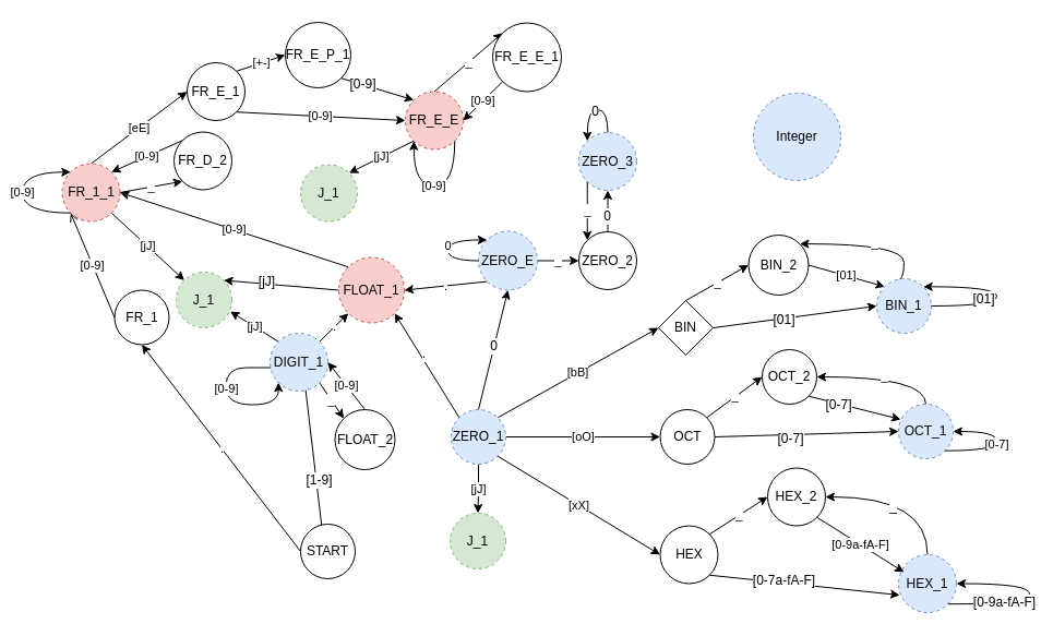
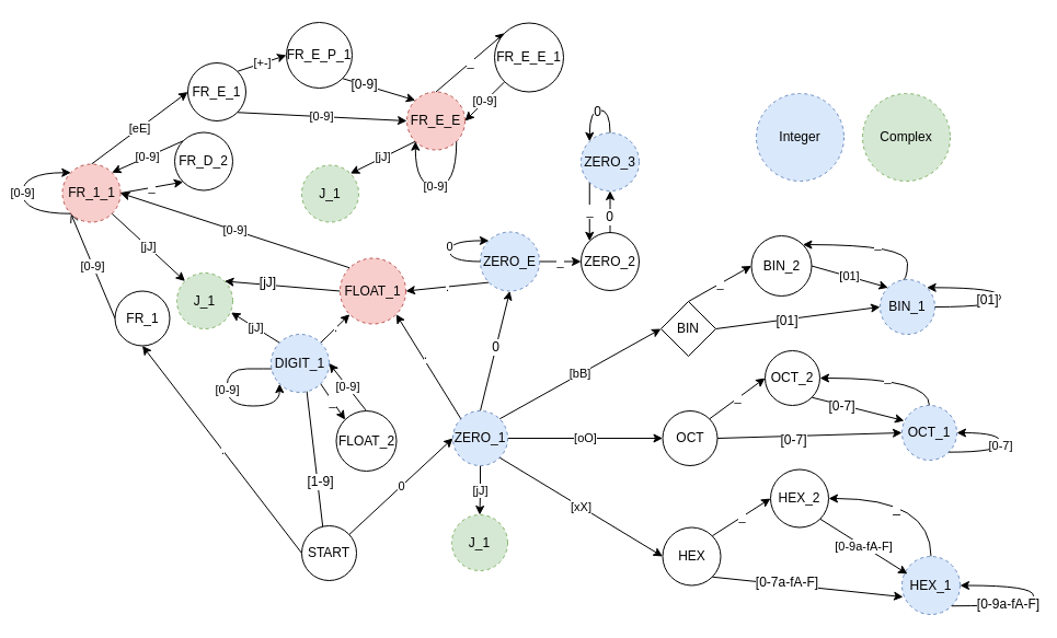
  <mxCell id="0" />
  <mxCell id="1" parent="0" />
+ <mxCell id="2" value="0" style="rounded=0;orthogonalLoop=1;jettySize=auto;html=1;entryX=0;entryY=0.5;entryDx=0;entryDy=0;" parent="1" source="6" target="16" edge="1"><mxGeometry relative="1" as="geometry" /></mxCell>
  <mxCell id="3" style="edgeStyle=none;rounded=0;orthogonalLoop=1;jettySize=auto;html=1;exitX=0.5;exitY=1;exitDx=0;exitDy=0;entryX=0.5;entryY=0;entryDx=0;entryDy=0;" parent="1" source="6" target="21" edge="1"><mxGeometry relative="1" as="geometry" /></mxCell>
  <mxCell id="4" value="[1-9]" style="text;html=1;resizable=0;points=[];align=center;verticalAlign=middle;labelBackgroundColor=#ffffff;" parent="3" vertex="1" connectable="0"><mxGeometry x="-0.195" y="-2" relative="1" as="geometry"><mxPoint as="offset" /></mxGeometry></mxCell>
  <mxCell id="5" value="." style="edgeStyle=none;rounded=0;orthogonalLoop=1;jettySize=auto;html=1;exitX=0;exitY=0.5;exitDx=0;exitDy=0;entryX=0.5;entryY=1;entryDx=0;entryDy=0;" parent="1" source="6" target="60" edge="1"><mxGeometry relative="1" as="geometry" /></mxCell>
  <mxCell id="6" value="START&lt;br&gt;" style="ellipse;whiteSpace=wrap;html=1;aspect=fixed;" parent="1" vertex="1"><mxGeometry x="275" y="480" width="50" height="50" as="geometry" /></mxCell>
  <mxCell id="7" value="[bB]" style="edgeStyle=none;rounded=0;orthogonalLoop=1;jettySize=auto;html=1;exitX=1;exitY=0;exitDx=0;exitDy=0;entryX=0;entryY=0.5;entryDx=0;entryDy=0;" parent="1" source="16" target="25" edge="1"><mxGeometry relative="1" as="geometry" /></mxCell>
  <mxCell id="8" value="[oO]" style="edgeStyle=none;rounded=0;orthogonalLoop=1;jettySize=auto;html=1;entryX=0;entryY=0.5;entryDx=0;entryDy=0;" parent="1" source="16" target="29" edge="1"><mxGeometry relative="1" as="geometry" /></mxCell>
  <mxCell id="9" value="[xX]" style="edgeStyle=none;rounded=0;orthogonalLoop=1;jettySize=auto;html=1;exitX=1;exitY=1;exitDx=0;exitDy=0;entryX=0;entryY=0.5;entryDx=0;entryDy=0;" parent="1" source="16" target="33" edge="1"><mxGeometry relative="1" as="geometry" /></mxCell>
  <mxCell id="10" value="." style="rounded=0;orthogonalLoop=1;jettySize=auto;html=1;exitX=0;exitY=1;exitDx=0;exitDy=0;entryX=1;entryY=0.5;entryDx=0;entryDy=0;" parent="1" source="85" target="56" edge="1"><mxGeometry relative="1" as="geometry" /></mxCell>
  <mxCell id="11" style="rounded=0;orthogonalLoop=1;jettySize=auto;html=1;exitX=0.5;exitY=0;exitDx=0;exitDy=0;entryX=0.5;entryY=1;entryDx=0;entryDy=0;" parent="1" source="16" target="85" edge="1"><mxGeometry relative="1" as="geometry" /></mxCell>
  <mxCell id="12" value="0" style="text;html=1;resizable=0;points=[];align=center;verticalAlign=middle;labelBackgroundColor=#ffffff;" parent="11" vertex="1" connectable="0"><mxGeometry x="0.058" y="1" relative="1" as="geometry"><mxPoint as="offset" /></mxGeometry></mxCell>
  <mxCell id="13" style="rounded=0;orthogonalLoop=1;jettySize=auto;html=1;exitX=0;exitY=0;exitDx=0;exitDy=0;entryX=1;entryY=1;entryDx=0;entryDy=0;" parent="1" source="16" target="56" edge="1"><mxGeometry relative="1" as="geometry" /></mxCell>
  <mxCell id="14" value="." style="text;html=1;resizable=0;points=[];align=center;verticalAlign=middle;labelBackgroundColor=#ffffff;" parent="13" vertex="1" connectable="0"><mxGeometry x="0.193" y="-3" relative="1" as="geometry"><mxPoint as="offset" /></mxGeometry></mxCell>
  <mxCell id="15" value="[jJ]" style="edgeStyle=orthogonalEdgeStyle;rounded=0;orthogonalLoop=1;jettySize=auto;html=1;exitX=0.5;exitY=1;exitDx=0;exitDy=0;entryX=0.5;entryY=0;entryDx=0;entryDy=0;" edge="1" parent="1" source="16" target="94"><mxGeometry relative="1" as="geometry" /></mxCell>
  <mxCell id="16" value="ZERO_1&lt;br&gt;" style="ellipse;whiteSpace=wrap;html=1;aspect=fixed;dashed=1;fillColor=#dae8fc;strokeColor=#6c8ebf;" parent="1" vertex="1"><mxGeometry x="413" y="375" width="50" height="50" as="geometry" /></mxCell>
  <mxCell id="17" value="[0-9]" style="edgeStyle=orthogonalEdgeStyle;curved=1;rounded=0;orthogonalLoop=1;jettySize=auto;html=1;exitX=0;exitY=1;exitDx=0;exitDy=0;entryX=0;entryY=1;entryDx=0;entryDy=0;" parent="1" source="21" target="21" edge="1"><mxGeometry relative="1" as="geometry"><mxPoint x="206.5" y="415" as="targetPoint" /><Array as="points"><mxPoint x="243.5" y="336.5" /><mxPoint x="206.5" y="336.5" /><mxPoint x="206.5" y="370.5" /><mxPoint x="243.5" y="370.5" /></Array></mxGeometry></mxCell>
  <mxCell id="18" value="_" style="rounded=0;orthogonalLoop=1;jettySize=auto;html=1;exitX=1;exitY=1;exitDx=0;exitDy=0;entryX=0;entryY=0;entryDx=0;entryDy=0;" parent="1" source="21" target="58" edge="1"><mxGeometry relative="1" as="geometry" /></mxCell>
  <mxCell id="19" value="." style="rounded=0;orthogonalLoop=1;jettySize=auto;html=1;exitX=1;exitY=0;exitDx=0;exitDy=0;entryX=0;entryY=1;entryDx=0;entryDy=0;" parent="1" source="21" target="56" edge="1"><mxGeometry relative="1" as="geometry" /></mxCell>
  <mxCell id="20" value="[jJ]" style="edgeStyle=none;rounded=0;orthogonalLoop=1;jettySize=auto;html=1;exitX=0;exitY=0;exitDx=0;exitDy=0;entryX=0.971;entryY=0.706;entryDx=0;entryDy=0;entryPerimeter=0;" parent="1" source="21" target="79" edge="1"><mxGeometry relative="1" as="geometry" /></mxCell>
  <mxCell id="21" value="DIGIT_1" style="ellipse;whiteSpace=wrap;html=1;aspect=fixed;dashed=1;fillColor=#dae8fc;strokeColor=#6c8ebf;" parent="1" vertex="1"><mxGeometry x="247" y="305" width="53" height="53" as="geometry" /></mxCell>
  <mxCell id="22" value="_" style="edgeStyle=none;rounded=0;orthogonalLoop=1;jettySize=auto;html=1;exitX=0.5;exitY=0;exitDx=0;exitDy=0;entryX=0;entryY=0.5;entryDx=0;entryDy=0;" parent="1" source="25" target="37" edge="1"><mxGeometry relative="1" as="geometry" /></mxCell>
  <mxCell id="23" style="edgeStyle=none;rounded=0;orthogonalLoop=1;jettySize=auto;html=1;exitX=1;exitY=0.5;exitDx=0;exitDy=0;entryX=0;entryY=0.5;entryDx=0;entryDy=0;" parent="1" source="25" target="35" edge="1"><mxGeometry relative="1" as="geometry" /></mxCell>
  <mxCell id="24" value="[01]" style="text;html=1;resizable=0;points=[];align=center;verticalAlign=middle;labelBackgroundColor=#ffffff;" parent="23" vertex="1" connectable="0"><mxGeometry x="-0.135" y="-1" relative="1" as="geometry"><mxPoint as="offset" /></mxGeometry></mxCell>
  <mxCell id="25" value="BIN&lt;br&gt;" style="rhombus;whiteSpace=wrap;html=1;aspect=fixed;" parent="1" vertex="1"><mxGeometry x="603" y="275" width="50" height="50" as="geometry" /></mxCell>
  <mxCell id="26" style="edgeStyle=none;rounded=0;orthogonalLoop=1;jettySize=auto;html=1;exitX=1;exitY=0.5;exitDx=0;exitDy=0;entryX=0;entryY=0.5;entryDx=0;entryDy=0;" parent="1" source="29" target="41" edge="1"><mxGeometry relative="1" as="geometry" /></mxCell>
  <mxCell id="27" value="[0-7]" style="text;html=1;resizable=0;points=[];align=center;verticalAlign=middle;labelBackgroundColor=#ffffff;" parent="26" vertex="1" connectable="0"><mxGeometry x="-0.187" y="-4" relative="1" as="geometry"><mxPoint as="offset" /></mxGeometry></mxCell>
  <mxCell id="28" value="_" style="edgeStyle=none;rounded=0;orthogonalLoop=1;jettySize=auto;html=1;exitX=1;exitY=0;exitDx=0;exitDy=0;entryX=0;entryY=0.5;entryDx=0;entryDy=0;" parent="1" source="29" target="44" edge="1"><mxGeometry relative="1" as="geometry" /></mxCell>
  <mxCell id="29" value="OCT" style="ellipse;whiteSpace=wrap;html=1;aspect=fixed;" parent="1" vertex="1"><mxGeometry x="604.5" y="375" width="50" height="50" as="geometry" /></mxCell>
  <mxCell id="30" style="rounded=0;orthogonalLoop=1;jettySize=auto;html=1;exitX=1;exitY=1;exitDx=0;exitDy=0;entryX=0.019;entryY=0.698;entryDx=0;entryDy=0;entryPerimeter=0;" parent="1" source="33" target="48" edge="1"><mxGeometry relative="1" as="geometry" /></mxCell>
  <mxCell id="31" value="[0-7a-fA-F]" style="text;html=1;resizable=0;points=[];align=center;verticalAlign=middle;labelBackgroundColor=#ffffff;" parent="30" vertex="1" connectable="0"><mxGeometry x="-0.221" y="2" relative="1" as="geometry"><mxPoint as="offset" /></mxGeometry></mxCell>
  <mxCell id="32" value="_" style="edgeStyle=none;rounded=0;orthogonalLoop=1;jettySize=auto;html=1;exitX=1;exitY=0;exitDx=0;exitDy=0;entryX=0;entryY=0.5;entryDx=0;entryDy=0;" parent="1" source="33" target="50" edge="1"><mxGeometry relative="1" as="geometry" /></mxCell>
  <mxCell id="33" value="HEX" style="ellipse;whiteSpace=wrap;html=1;aspect=fixed;" parent="1" vertex="1"><mxGeometry x="604.5" y="481.5" width="53" height="53" as="geometry" /></mxCell>
  <mxCell id="34" value="_" style="edgeStyle=orthogonalEdgeStyle;curved=1;rounded=0;orthogonalLoop=1;jettySize=auto;html=1;exitX=0.36;exitY=0.04;exitDx=0;exitDy=0;entryX=1;entryY=0;entryDx=0;entryDy=0;exitPerimeter=0;" parent="1" source="35" target="37" edge="1"><mxGeometry relative="1" as="geometry"><Array as="points"><mxPoint x="828" y="257" /><mxPoint x="828" y="223" /></Array></mxGeometry></mxCell>
  <mxCell id="35" value="BIN_1" style="ellipse;whiteSpace=wrap;html=1;aspect=fixed;strokeColor=#6c8ebf;dashed=1;fillColor=#dae8fc;" parent="1" vertex="1"><mxGeometry x="803" y="255" width="50" height="50" as="geometry" /></mxCell>
  <mxCell id="36" value="[01]" style="edgeStyle=none;rounded=0;orthogonalLoop=1;jettySize=auto;html=1;exitX=1;exitY=0.5;exitDx=0;exitDy=0;entryX=0;entryY=0;entryDx=0;entryDy=0;" parent="1" source="37" target="35" edge="1"><mxGeometry relative="1" as="geometry" /></mxCell>
  <mxCell id="37" value="BIN_2" style="ellipse;whiteSpace=wrap;html=1;aspect=fixed;" parent="1" vertex="1"><mxGeometry x="685.5" y="215" width="55" height="55" as="geometry" /></mxCell>
  <mxCell id="38" style="edgeStyle=orthogonalEdgeStyle;rounded=0;orthogonalLoop=1;jettySize=auto;html=1;exitX=1;exitY=0.5;exitDx=0;exitDy=0;entryX=1;entryY=0;entryDx=0;entryDy=0;curved=1;" parent="1" source="35" target="35" edge="1"><mxGeometry relative="1" as="geometry"><Array as="points"><mxPoint x="913" y="280" /><mxPoint x="913" y="262" /></Array></mxGeometry></mxCell>
  <mxCell id="39" value="[01]" style="text;html=1;resizable=0;points=[];align=center;verticalAlign=middle;labelBackgroundColor=#ffffff;" parent="38" vertex="1" connectable="0"><mxGeometry x="-0.076" y="13" relative="1" as="geometry"><mxPoint as="offset" /></mxGeometry></mxCell>
  <mxCell id="40" value="_" style="edgeStyle=orthogonalEdgeStyle;curved=1;rounded=0;orthogonalLoop=1;jettySize=auto;html=1;exitX=0.5;exitY=0;exitDx=0;exitDy=0;" parent="1" source="41" target="44" edge="1"><mxGeometry relative="1" as="geometry" /></mxCell>
  <mxCell id="41" value="OCT_1" style="ellipse;whiteSpace=wrap;html=1;aspect=fixed;dashed=1;fillColor=#dae8fc;strokeColor=#6c8ebf;" parent="1" vertex="1"><mxGeometry x="823" y="370" width="50" height="50" as="geometry" /></mxCell>
  <mxCell id="42" style="edgeStyle=none;rounded=0;orthogonalLoop=1;jettySize=auto;html=1;exitX=1;exitY=1;exitDx=0;exitDy=0;entryX=0.04;entryY=0.28;entryDx=0;entryDy=0;entryPerimeter=0;" parent="1" source="44" target="41" edge="1"><mxGeometry relative="1" as="geometry" /></mxCell>
  <mxCell id="43" value="[0-7]" style="text;html=1;resizable=0;points=[];align=center;verticalAlign=middle;labelBackgroundColor=#ffffff;" parent="42" vertex="1" connectable="0"><mxGeometry x="-0.35" y="-1" relative="1" as="geometry"><mxPoint as="offset" /></mxGeometry></mxCell>
  <mxCell id="44" value="OCT_2" style="ellipse;whiteSpace=wrap;html=1;aspect=fixed;" parent="1" vertex="1"><mxGeometry x="698" y="320" width="50" height="50" as="geometry" /></mxCell>
  <mxCell id="45" value="[0-7]" style="edgeStyle=orthogonalEdgeStyle;rounded=0;orthogonalLoop=1;jettySize=auto;html=1;exitX=1;exitY=1;exitDx=0;exitDy=0;entryX=1;entryY=0.5;entryDx=0;entryDy=0;curved=1;" parent="1" source="41" target="41" edge="1"><mxGeometry relative="1" as="geometry"><Array as="points"><mxPoint x="913" y="413" /><mxPoint x="913" y="395" /></Array></mxGeometry></mxCell>
  <mxCell id="46" style="edgeStyle=orthogonalEdgeStyle;curved=1;rounded=0;orthogonalLoop=1;jettySize=auto;html=1;exitX=0.5;exitY=0;exitDx=0;exitDy=0;entryX=1;entryY=0.5;entryDx=0;entryDy=0;" parent="1" source="48" target="50" edge="1"><mxGeometry relative="1" as="geometry" /></mxCell>
  <mxCell id="47" value="_" style="text;html=1;resizable=0;points=[];align=center;verticalAlign=middle;labelBackgroundColor=#ffffff;" parent="46" vertex="1" connectable="0"><mxGeometry x="0.157" y="8" relative="1" as="geometry"><mxPoint as="offset" /></mxGeometry></mxCell>
  <mxCell id="48" value="HEX_1" style="ellipse;whiteSpace=wrap;html=1;aspect=fixed;dashed=1;fillColor=#dae8fc;strokeColor=#6c8ebf;" parent="1" vertex="1"><mxGeometry x="823" y="508" width="53" height="53" as="geometry" /></mxCell>
  <mxCell id="49" value="[0-9a-fA-F]" style="edgeStyle=none;rounded=0;orthogonalLoop=1;jettySize=auto;html=1;exitX=1;exitY=1;exitDx=0;exitDy=0;entryX=0.094;entryY=0.302;entryDx=0;entryDy=0;entryPerimeter=0;" parent="1" source="50" target="48" edge="1"><mxGeometry relative="1" as="geometry" /></mxCell>
  <mxCell id="50" value="HEX_2" style="ellipse;whiteSpace=wrap;html=1;aspect=fixed;" parent="1" vertex="1"><mxGeometry x="703" y="428.5" width="53" height="53" as="geometry" /></mxCell>
  <mxCell id="51" style="edgeStyle=orthogonalEdgeStyle;rounded=0;orthogonalLoop=1;jettySize=auto;html=1;exitX=1;exitY=1;exitDx=0;exitDy=0;entryX=1;entryY=0.5;entryDx=0;entryDy=0;curved=1;" parent="1" source="48" target="48" edge="1"><mxGeometry relative="1" as="geometry"><Array as="points"><mxPoint x="943" y="553" /><mxPoint x="943" y="535" /></Array></mxGeometry></mxCell>
  <mxCell id="52" value="[0-9a-fA-F]" style="text;html=1;resizable=0;points=[];align=center;verticalAlign=middle;labelBackgroundColor=#ffffff;" parent="51" vertex="1" connectable="0"><mxGeometry x="-0.36" y="2" relative="1" as="geometry"><mxPoint as="offset" /></mxGeometry></mxCell>
  <mxCell id="53" value="[0-9]" style="edgeStyle=none;rounded=0;orthogonalLoop=1;jettySize=auto;html=1;exitX=0;exitY=0;exitDx=0;exitDy=0;entryX=1;entryY=0.5;entryDx=0;entryDy=0;" parent="1" source="56" target="66" edge="1"><mxGeometry relative="1" as="geometry" /></mxCell>
  <mxCell id="54" style="edgeStyle=none;rounded=0;orthogonalLoop=1;jettySize=auto;html=1;exitX=0;exitY=0.5;exitDx=0;exitDy=0;entryX=1;entryY=0;entryDx=0;entryDy=0;" parent="1" source="56" target="79" edge="1"><mxGeometry relative="1" as="geometry" /></mxCell>
  <mxCell id="55" value="[jJ]" style="text;html=1;resizable=0;points=[];align=center;verticalAlign=middle;labelBackgroundColor=#ffffff;" parent="54" vertex="1" connectable="0"><mxGeometry x="0.26" y="-2" relative="1" as="geometry"><mxPoint as="offset" /></mxGeometry></mxCell>
  <mxCell id="56" value="FLOAT_1" style="ellipse;whiteSpace=wrap;html=1;aspect=fixed;strokeColor=#b85450;dashed=1;fillColor=#f8cecc;" parent="1" vertex="1"><mxGeometry x="310" y="235.5" width="60" height="60" as="geometry" /></mxCell>
  <mxCell id="57" value="[0-9]" style="edgeStyle=none;rounded=0;orthogonalLoop=1;jettySize=auto;html=1;exitX=0.5;exitY=0;exitDx=0;exitDy=0;entryX=1;entryY=0.5;entryDx=0;entryDy=0;" parent="1" source="58" target="21" edge="1"><mxGeometry relative="1" as="geometry" /></mxCell>
  <mxCell id="58" value="FLOAT_2" style="ellipse;whiteSpace=wrap;html=1;aspect=fixed;strokeColor=#000000;" parent="1" vertex="1"><mxGeometry x="306.5" y="375" width="55" height="55" as="geometry" /></mxCell>
  <mxCell id="59" value="[0-9]" style="edgeStyle=none;rounded=0;orthogonalLoop=1;jettySize=auto;html=1;exitX=0;exitY=0.5;exitDx=0;exitDy=0;entryX=0;entryY=1;entryDx=0;entryDy=0;endArrow=open;" parent="1" source="60" target="66" edge="1"><mxGeometry relative="1" as="geometry" /></mxCell>
  <mxCell id="60" value="FR_1&lt;br&gt;" style="ellipse;whiteSpace=wrap;html=1;aspect=fixed;" parent="1" vertex="1"><mxGeometry x="104.5" y="265.5" width="50" height="50" as="geometry" /></mxCell>
  <mxCell id="61" value="[0-9]" style="edgeStyle=none;rounded=0;orthogonalLoop=1;jettySize=auto;html=1;exitX=0;exitY=0;exitDx=0;exitDy=0;entryX=1;entryY=0;entryDx=0;entryDy=0;" parent="1" source="62" target="66" edge="1"><mxGeometry relative="1" as="geometry"><mxPoint x="114.5" y="120.5" as="targetPoint" /></mxGeometry></mxCell>
  <mxCell id="62" value="FR_D_2" style="ellipse;whiteSpace=wrap;html=1;aspect=fixed;strokeColor=#000000;" parent="1" vertex="1"><mxGeometry x="159" y="120.5" width="53" height="53" as="geometry" /></mxCell>
  <mxCell id="63" value="[eE]" style="edgeStyle=none;rounded=0;orthogonalLoop=1;jettySize=auto;html=1;exitX=0.5;exitY=0;exitDx=0;exitDy=0;entryX=0;entryY=0.5;entryDx=0;entryDy=0;" parent="1" source="66" target="69" edge="1"><mxGeometry relative="1" as="geometry"><mxPoint x="106.5" y="101.5" as="sourcePoint" /></mxGeometry></mxCell>
  <mxCell id="64" value="_" style="rounded=0;orthogonalLoop=1;jettySize=auto;html=1;exitX=1;exitY=0.5;exitDx=0;exitDy=0;entryX=0;entryY=1;entryDx=0;entryDy=0;" parent="1" source="66" target="62" edge="1"><mxGeometry relative="1" as="geometry"><mxPoint x="106.5" y="139.5" as="sourcePoint" /></mxGeometry></mxCell>
  <mxCell id="65" value="[jJ]" style="edgeStyle=none;rounded=0;orthogonalLoop=1;jettySize=auto;html=1;exitX=1;exitY=1;exitDx=0;exitDy=0;entryX=0;entryY=0;entryDx=0;entryDy=0;" parent="1" source="66" target="79" edge="1"><mxGeometry relative="1" as="geometry" /></mxCell>
  <mxCell id="66" value="FR_1_1" style="ellipse;whiteSpace=wrap;html=1;aspect=fixed;strokeColor=#b85450;dashed=1;fillColor=#f8cecc;" parent="1" vertex="1"><mxGeometry x="56.5" y="149.5" width="53" height="53" as="geometry" /></mxCell>
  <mxCell id="67" value="[+-]" style="edgeStyle=none;rounded=0;orthogonalLoop=1;jettySize=auto;html=1;exitX=1;exitY=0;exitDx=0;exitDy=0;entryX=0;entryY=0.5;entryDx=0;entryDy=0;" parent="1" source="69" target="72" edge="1"><mxGeometry relative="1" as="geometry" /></mxCell>
  <mxCell id="68" value="[0-9]" style="edgeStyle=none;rounded=0;orthogonalLoop=1;jettySize=auto;html=1;exitX=1;exitY=1;exitDx=0;exitDy=0;entryX=0;entryY=0.5;entryDx=0;entryDy=0;" parent="1" source="69" target="75" edge="1"><mxGeometry relative="1" as="geometry" /></mxCell>
  <mxCell id="69" value="FR_E_1" style="ellipse;whiteSpace=wrap;html=1;aspect=fixed;strokeColor=#000000;" parent="1" vertex="1"><mxGeometry x="171" y="57" width="53" height="53" as="geometry" /></mxCell>
  <mxCell id="70" style="edgeStyle=none;rounded=0;orthogonalLoop=1;jettySize=auto;html=1;exitX=1;exitY=1;exitDx=0;exitDy=0;entryX=0;entryY=0;entryDx=0;entryDy=0;" parent="1" source="72" target="75" edge="1"><mxGeometry relative="1" as="geometry" /></mxCell>
  <mxCell id="71" value="[0-9]" style="text;html=1;resizable=0;points=[];align=center;verticalAlign=middle;labelBackgroundColor=#ffffff;" parent="70" vertex="1" connectable="0"><mxGeometry x="-0.438" y="1" relative="1" as="geometry"><mxPoint as="offset" /></mxGeometry></mxCell>
  <mxCell id="72" value="FR_E_P_1" style="ellipse;whiteSpace=wrap;html=1;aspect=fixed;strokeColor=#000000;" parent="1" vertex="1"><mxGeometry x="261" y="20" width="60" height="60" as="geometry" /></mxCell>
  <mxCell id="73" value="_" style="edgeStyle=none;rounded=0;orthogonalLoop=1;jettySize=auto;html=1;exitX=0.5;exitY=0;exitDx=0;exitDy=0;entryX=0;entryY=0;entryDx=0;entryDy=0;" parent="1" source="75" target="77" edge="1"><mxGeometry relative="1" as="geometry" /></mxCell>
  <mxCell id="74" value="[jJ]" style="edgeStyle=none;rounded=0;orthogonalLoop=1;jettySize=auto;html=1;exitX=0;exitY=1;exitDx=0;exitDy=0;entryX=1;entryY=0;entryDx=0;entryDy=0;" parent="1" source="75" target="80" edge="1"><mxGeometry relative="1" as="geometry" /></mxCell>
  <mxCell id="75" value="FR_E_E" style="ellipse;whiteSpace=wrap;html=1;aspect=fixed;strokeColor=#b85450;dashed=1;fillColor=#f8cecc;" parent="1" vertex="1"><mxGeometry x="371" y="83.5" width="53" height="53" as="geometry" /></mxCell>
  <mxCell id="76" value="[0-9]" style="edgeStyle=none;rounded=0;orthogonalLoop=1;jettySize=auto;html=1;exitX=0;exitY=1;exitDx=0;exitDy=0;entryX=1;entryY=0.5;entryDx=0;entryDy=0;" parent="1" source="77" target="75" edge="1"><mxGeometry relative="1" as="geometry" /></mxCell>
  <mxCell id="77" value="FR_E_E_1" style="ellipse;whiteSpace=wrap;html=1;aspect=fixed;strokeColor=#000000;" parent="1" vertex="1"><mxGeometry x="451" y="20.5" width="63" height="63" as="geometry" /></mxCell>
  <mxCell id="78" value="[0-9]" style="edgeStyle=orthogonalEdgeStyle;rounded=0;orthogonalLoop=1;jettySize=auto;html=1;exitX=1;exitY=1;exitDx=0;exitDy=0;entryX=0;entryY=1;entryDx=0;entryDy=0;curved=1;" parent="1" source="75" target="75" edge="1"><mxGeometry relative="1" as="geometry"><Array as="points"><mxPoint x="416" y="170" /><mxPoint x="379" y="170" /></Array></mxGeometry></mxCell>
  <mxCell id="79" value="J_1" style="ellipse;whiteSpace=wrap;html=1;aspect=fixed;dashed=1;strokeColor=#82b366;fillColor=#d5e8d4;" parent="1" vertex="1"><mxGeometry x="161" y="249" width="51" height="51" as="geometry" /></mxCell>
  <mxCell id="80" value="J_1" style="ellipse;whiteSpace=wrap;html=1;aspect=fixed;dashed=1;strokeColor=#82b366;fillColor=#d5e8d4;" parent="1" vertex="1"><mxGeometry x="275" y="150.5" width="52" height="52" as="geometry" /></mxCell>
  <mxCell id="81" value="Integer&lt;br&gt;" style="ellipse;whiteSpace=wrap;html=1;aspect=fixed;dashed=1;strokeColor=#6c8ebf;fillColor=#dae8fc;" parent="1" vertex="1"><mxGeometry x="690" y="85" width="80" height="80" as="geometry" /></mxCell>
+ <mxCell id="82" value="Complex" style="ellipse;whiteSpace=wrap;html=1;aspect=fixed;dashed=1;strokeColor=#82b366;fillColor=#d5e8d4;" parent="1" vertex="1"><mxGeometry x="787" y="85" width="80" height="80" as="geometry" /></mxCell>
  <mxCell id="83" value="[0-9]" style="edgeStyle=orthogonalEdgeStyle;rounded=0;orthogonalLoop=1;jettySize=auto;html=1;exitX=0;exitY=1;exitDx=0;exitDy=0;entryX=0;entryY=0;entryDx=0;entryDy=0;curved=1;" parent="1" source="66" target="66" edge="1"><mxGeometry relative="1" as="geometry"><Array as="points"><mxPoint x="20" y="195" /><mxPoint x="20" y="157" /></Array></mxGeometry></mxCell>
  <mxCell id="84" value="_" style="edgeStyle=none;rounded=0;orthogonalLoop=1;jettySize=auto;html=1;exitX=1;exitY=0.5;exitDx=0;exitDy=0;entryX=0;entryY=0.5;entryDx=0;entryDy=0;" parent="1" source="85" target="88" edge="1"><mxGeometry relative="1" as="geometry" /></mxCell>
  <mxCell id="85" value="ZERO_E" style="ellipse;whiteSpace=wrap;html=1;aspect=fixed;dashed=1;fillColor=#dae8fc;strokeColor=#6c8ebf;" parent="1" vertex="1"><mxGeometry x="438" y="211.5" width="54" height="54" as="geometry" /></mxCell>
  <mxCell id="86" style="edgeStyle=orthogonalEdgeStyle;curved=1;rounded=0;orthogonalLoop=1;jettySize=auto;html=1;exitX=0.5;exitY=0;exitDx=0;exitDy=0;entryX=0.5;entryY=1;entryDx=0;entryDy=0;" parent="1" source="88" target="91" edge="1"><mxGeometry relative="1" as="geometry" /></mxCell>
  <mxCell id="87" value="0" style="text;html=1;resizable=0;points=[];align=center;verticalAlign=middle;labelBackgroundColor=#ffffff;" parent="86" vertex="1" connectable="0"><mxGeometry x="-0.227" y="1" relative="1" as="geometry"><mxPoint as="offset" /></mxGeometry></mxCell>
  <mxCell id="88" value="ZERO_2" style="ellipse;whiteSpace=wrap;html=1;aspect=fixed;" parent="1" vertex="1"><mxGeometry x="530" y="212" width="53" height="53" as="geometry" /></mxCell>
  <mxCell id="89" value="0" style="edgeStyle=orthogonalEdgeStyle;rounded=0;orthogonalLoop=1;jettySize=auto;html=1;exitX=0;exitY=0.5;exitDx=0;exitDy=0;entryX=0;entryY=0;entryDx=0;entryDy=0;curved=1;" parent="1" source="85" target="85" edge="1"><mxGeometry relative="1" as="geometry"><Array as="points"><mxPoint x="410" y="239" /><mxPoint x="410" y="219" /></Array></mxGeometry></mxCell>
  <mxCell id="90" value="_" style="edgeStyle=none;rounded=0;orthogonalLoop=1;jettySize=auto;html=1;exitX=0;exitY=1;exitDx=0;exitDy=0;entryX=0;entryY=0;entryDx=0;entryDy=0;" parent="1" source="91" target="88" edge="1"><mxGeometry relative="1" as="geometry" /></mxCell>
  <mxCell id="91" value="ZERO_3" style="ellipse;whiteSpace=wrap;html=1;aspect=fixed;dashed=1;fillColor=#dae8fc;strokeColor=#6c8ebf;" parent="1" vertex="1"><mxGeometry x="530" y="121" width="53" height="53" as="geometry" /></mxCell>
  <mxCell id="92" style="edgeStyle=orthogonalEdgeStyle;rounded=0;orthogonalLoop=1;jettySize=auto;html=1;exitX=0.5;exitY=0;exitDx=0;exitDy=0;entryX=0;entryY=0;entryDx=0;entryDy=0;curved=1;" parent="1" source="91" target="91" edge="1"><mxGeometry relative="1" as="geometry"><Array as="points"><mxPoint x="557" y="100" /><mxPoint x="538" y="100" /></Array></mxGeometry></mxCell>
  <mxCell id="93" value="0" style="text;html=1;resizable=0;points=[];align=center;verticalAlign=middle;labelBackgroundColor=#ffffff;" parent="92" vertex="1" connectable="0"><mxGeometry x="-0.043" y="1" relative="1" as="geometry"><mxPoint as="offset" /></mxGeometry></mxCell>
  <mxCell id="94" value="J_1" style="ellipse;whiteSpace=wrap;html=1;aspect=fixed;dashed=1;strokeColor=#82b366;fillColor=#d5e8d4;" vertex="1" parent="1"><mxGeometry x="412" y="470" width="51" height="51" as="geometry" /></mxCell>
